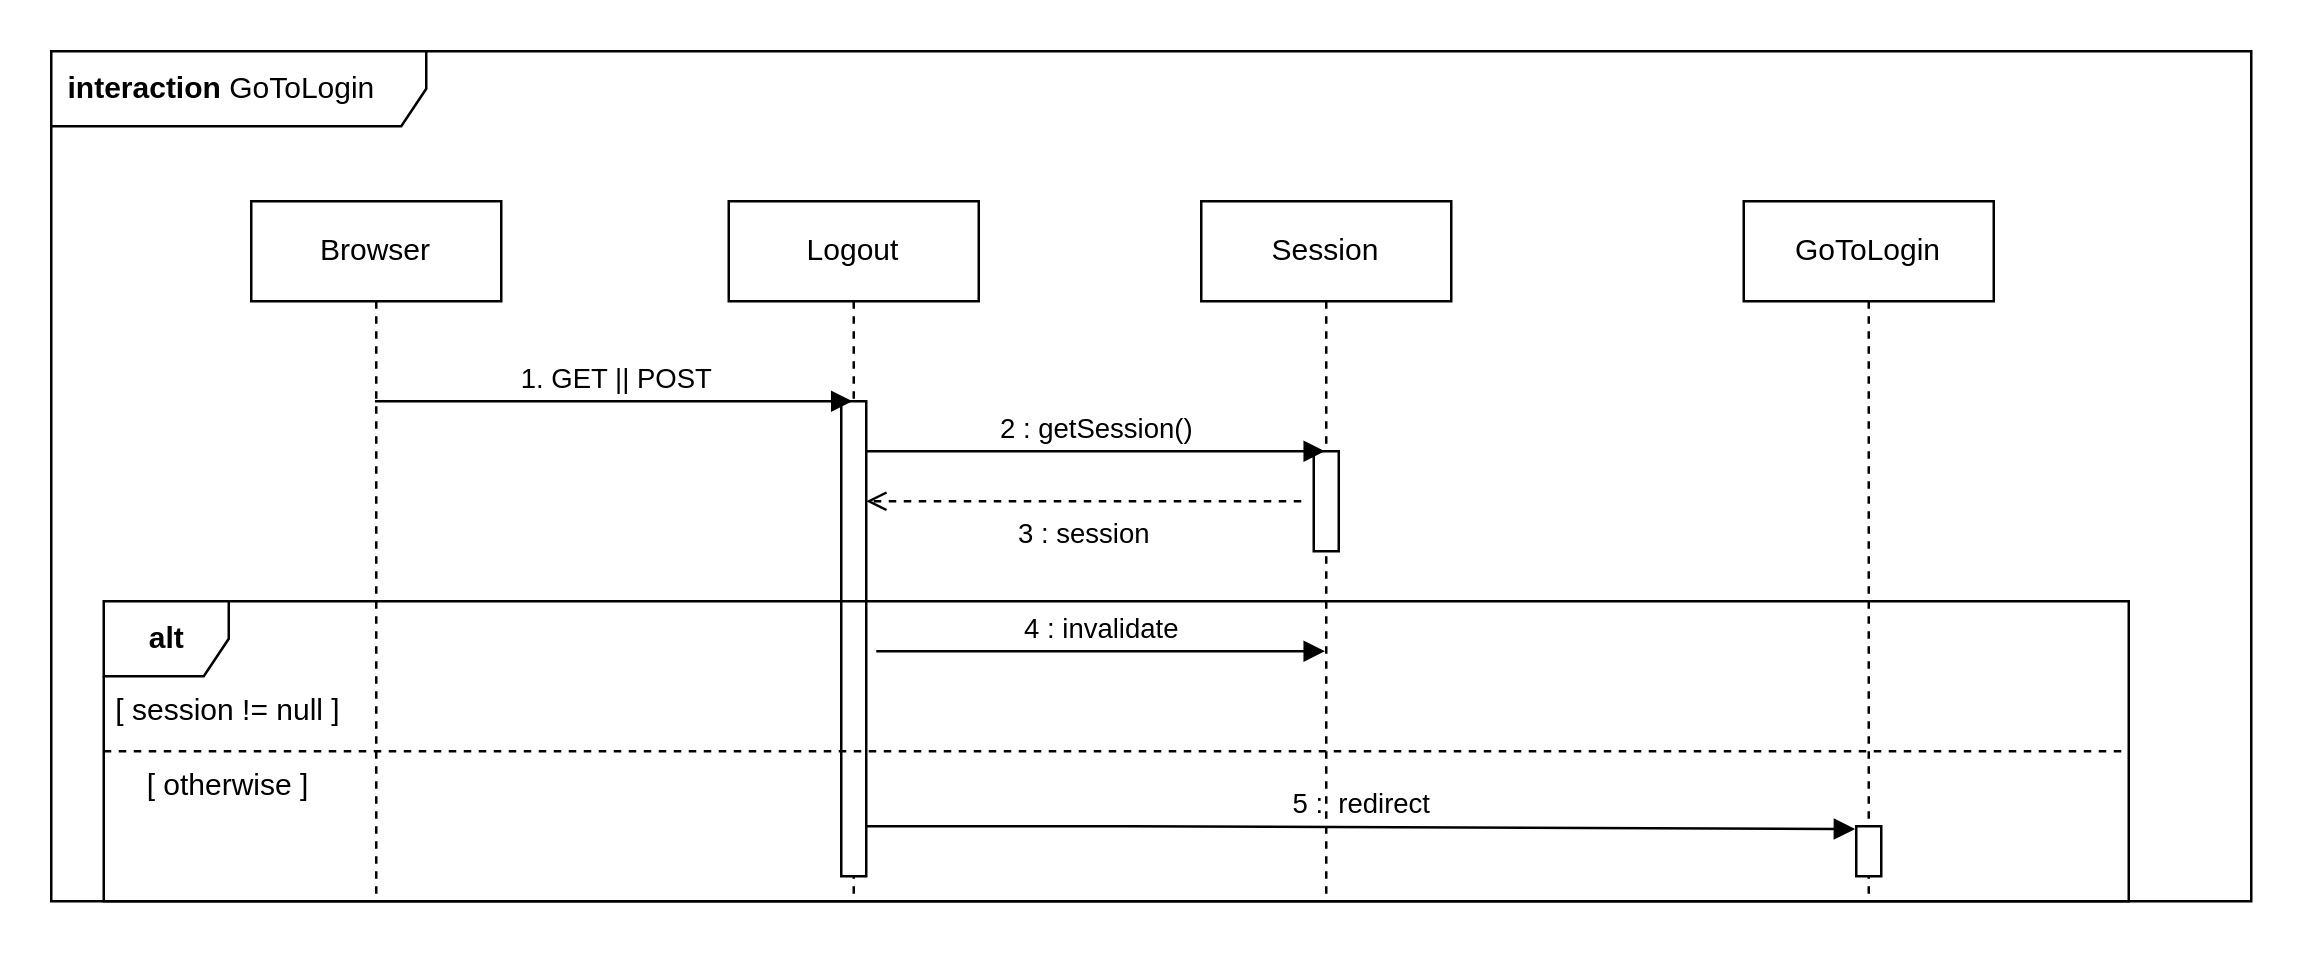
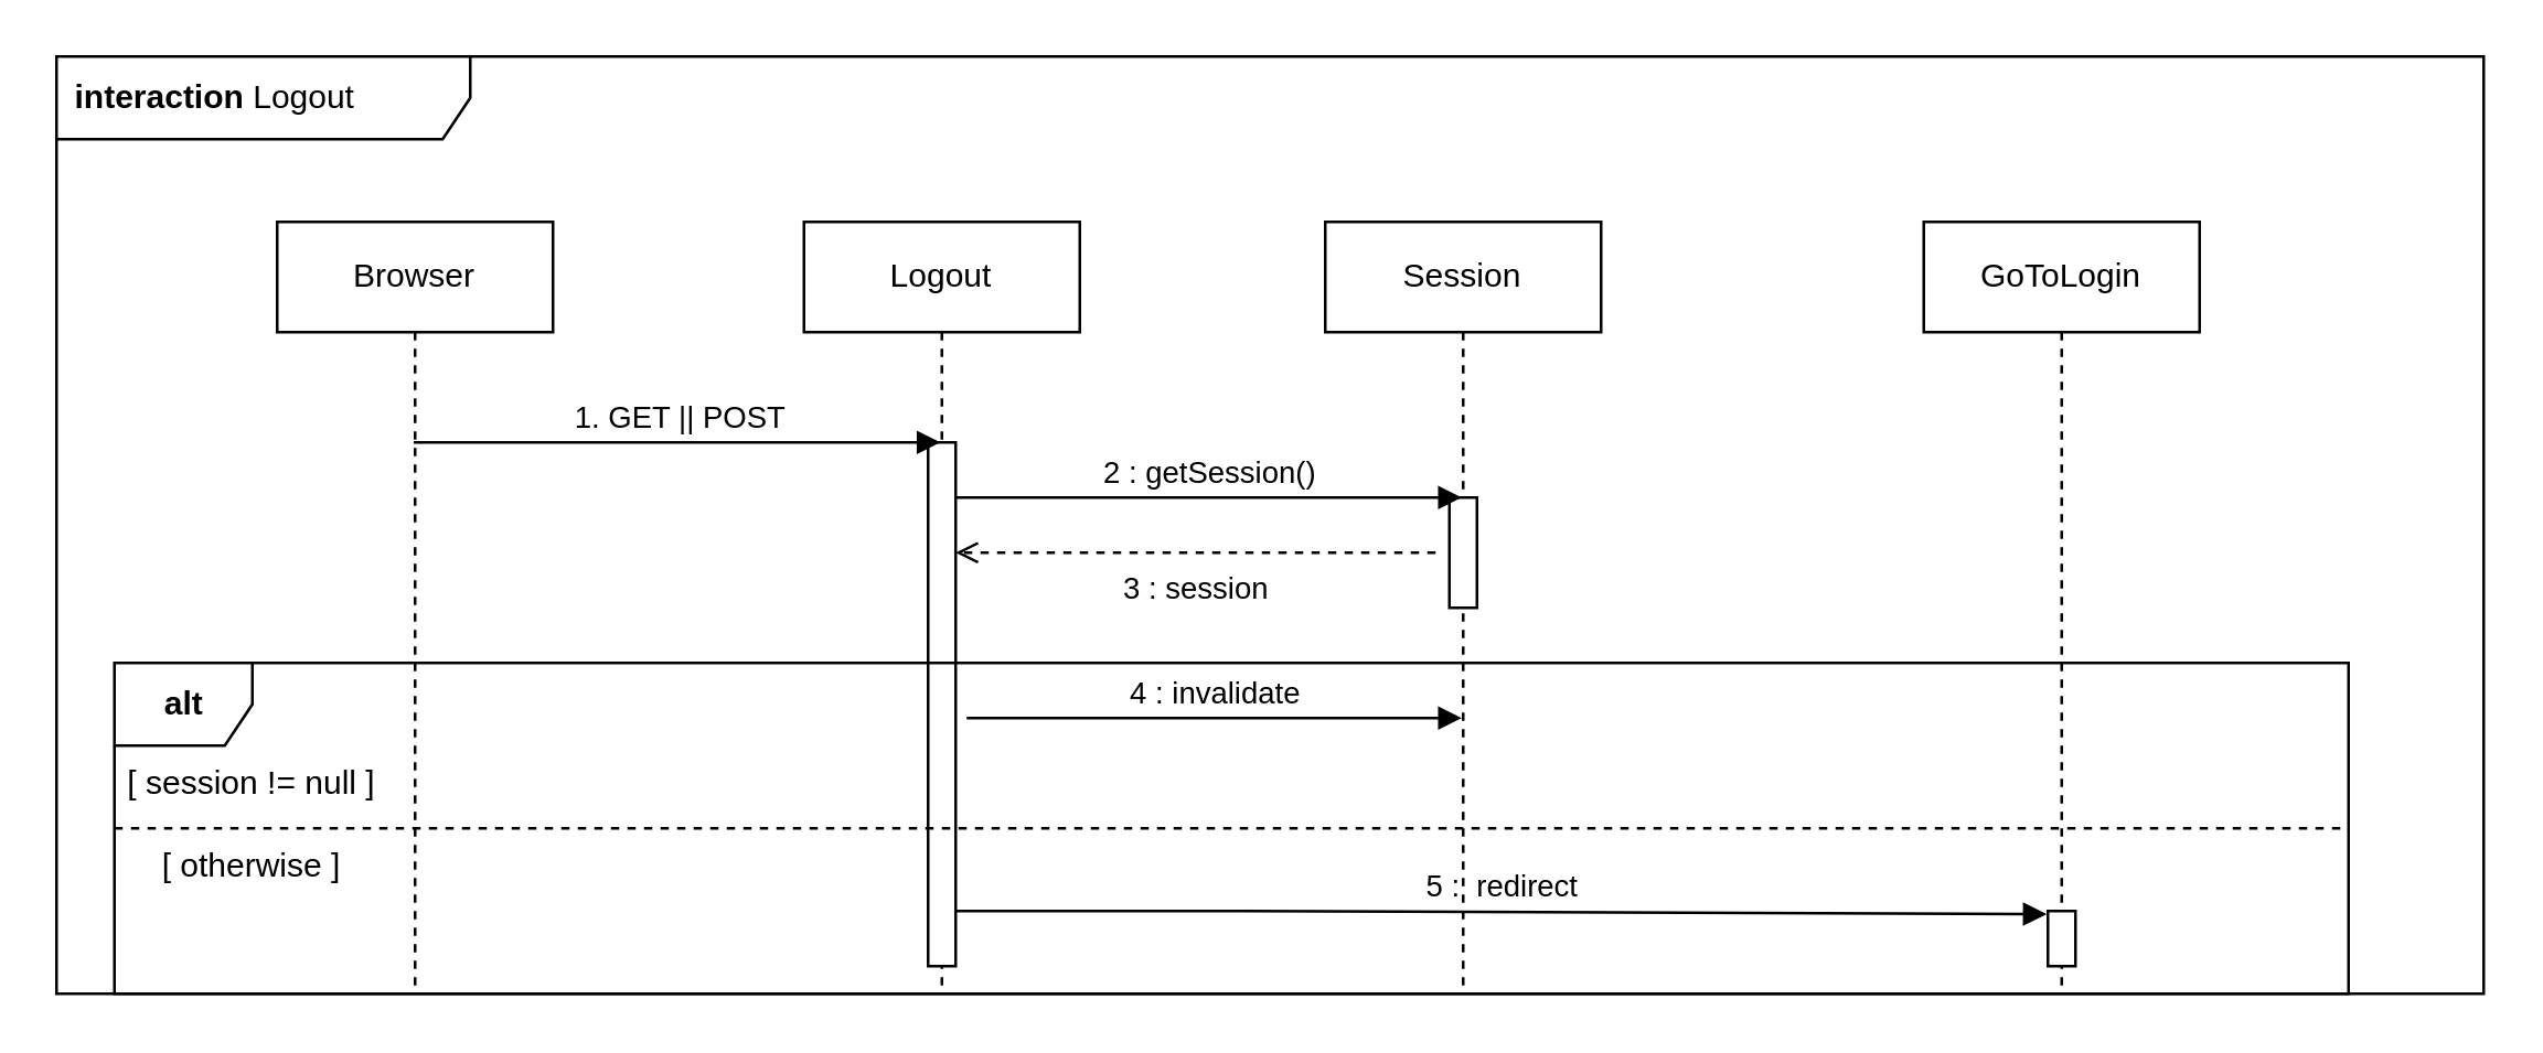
  <mxCell id="0" />
  <mxCell id="1" parent="0" />
- <mxCell id="2" value="&lt;b&gt;interaction&lt;/b&gt; GoToLogin" style="shape=umlFrame;whiteSpace=wrap;html=1;width=150;height=30;boundedLbl=1;verticalAlign=middle;align=left;spacingLeft=5;" parent="1" vertex="1"><mxGeometry x="20" y="20" width="880" height="340" as="geometry" /></mxCell>
+ <mxCell id="2" value="&lt;b&gt;interaction&lt;/b&gt; Logout" style="shape=umlFrame;whiteSpace=wrap;html=1;width=150;height=30;boundedLbl=1;verticalAlign=middle;align=left;spacingLeft=5;" parent="1" vertex="1"><mxGeometry x="20" y="20" width="880" height="340" as="geometry" /></mxCell>
  <mxCell id="3" value="Browser" style="shape=umlLifeline;perimeter=lifelinePerimeter;whiteSpace=wrap;html=1;container=1;collapsible=0;recursiveResize=0;outlineConnect=0;" parent="1" vertex="1"><mxGeometry x="100" y="80" width="100" height="280" as="geometry" /></mxCell>
  <mxCell id="4" value="Logout" style="shape=umlLifeline;perimeter=lifelinePerimeter;whiteSpace=wrap;html=1;container=1;collapsible=0;recursiveResize=0;outlineConnect=0;" parent="1" vertex="1"><mxGeometry x="291" y="80" width="100" height="280" as="geometry" /></mxCell>
  <mxCell id="5" value="" style="html=1;points=[];perimeter=orthogonalPerimeter;" parent="4" vertex="1"><mxGeometry x="45" y="80" width="10" height="190" as="geometry" /></mxCell>
  <mxCell id="6" value="" style="html=1;verticalAlign=bottom;labelBackgroundColor=none;endArrow=none;endFill=1;rounded=0;" parent="4" source="4" target="5" edge="1"><mxGeometry width="160" relative="1" as="geometry"><mxPoint x="48.167" y="110" as="sourcePoint" /><mxPoint x="455.5" y="110" as="targetPoint" /><Array as="points" /></mxGeometry></mxCell>
  <mxCell id="7" value="Session" style="shape=umlLifeline;perimeter=lifelinePerimeter;whiteSpace=wrap;html=1;container=1;collapsible=0;recursiveResize=0;outlineConnect=0;" parent="1" vertex="1"><mxGeometry x="480" y="80" width="100" height="280" as="geometry" /></mxCell>
  <mxCell id="8" value="" style="html=1;points=[];perimeter=orthogonalPerimeter;" parent="7" vertex="1"><mxGeometry x="45" y="100" width="10" height="40" as="geometry" /></mxCell>
  <mxCell id="9" value="&lt;b&gt;alt&lt;/b&gt;" style="shape=umlFrame;tabPosition=left;html=1;boundedLbl=1;labelInHeader=1;width=50;height=30;" parent="1" vertex="1"><mxGeometry x="41" y="240" width="810" height="120" as="geometry" /></mxCell>
  <mxCell id="10" value="[ session != null ]" style="text;align=center;" parent="9" vertex="1"><mxGeometry width="100" height="20" relative="1" as="geometry"><mxPoint y="30" as="offset" /></mxGeometry></mxCell>
  <mxCell id="11" value="[ otherwise ]" style="text;align=center;" vertex="1" parent="9"><mxGeometry y="60" width="100" height="20" as="geometry" /></mxCell>
  <mxCell id="12" value="1. GET || POST" style="html=1;verticalAlign=bottom;labelBackgroundColor=none;endArrow=block;endFill=1;rounded=0;" parent="1" source="3" target="4" edge="1"><mxGeometry width="160" relative="1" as="geometry"><mxPoint x="370" y="270" as="sourcePoint" /><mxPoint x="530" y="270" as="targetPoint" /><Array as="points"><mxPoint x="230" y="160" /></Array></mxGeometry></mxCell>
  <mxCell id="13" value="2 : getSession()" style="html=1;verticalAlign=bottom;labelBackgroundColor=none;endArrow=block;endFill=1;rounded=0;startArrow=none;" parent="1" source="5" target="7" edge="1"><mxGeometry width="160" relative="1" as="geometry"><mxPoint x="139.167" y="170" as="sourcePoint" /><mxPoint x="349.5" y="170" as="targetPoint" /><Array as="points"><mxPoint x="440" y="180" /></Array></mxGeometry></mxCell>
  <mxCell id="14" value="&lt;div&gt;3 : session&lt;/div&gt;" style="html=1;verticalAlign=top;labelBackgroundColor=none;endArrow=open;endFill=0;dashed=1;rounded=0;" parent="1" target="5" edge="1"><mxGeometry width="160" relative="1" as="geometry"><mxPoint x="520" y="200" as="sourcePoint" /><mxPoint x="500" y="110" as="targetPoint" /><Array as="points"><mxPoint x="430" y="200" /></Array></mxGeometry></mxCell>
  <mxCell id="15" value="4 : invalidate" style="html=1;verticalAlign=bottom;labelBackgroundColor=none;endArrow=block;endFill=1;rounded=0;" parent="1" target="7" edge="1"><mxGeometry width="160" relative="1" as="geometry"><mxPoint x="350" y="260" as="sourcePoint" /><mxPoint x="506" y="289.33" as="targetPoint" /><Array as="points"><mxPoint x="440" y="260" /></Array></mxGeometry></mxCell>
  <mxCell id="16" value="GoToLogin" style="shape=umlLifeline;perimeter=lifelinePerimeter;whiteSpace=wrap;html=1;container=1;collapsible=0;recursiveResize=0;outlineConnect=0;" parent="1" vertex="1"><mxGeometry x="697" y="80" width="100" height="280" as="geometry" /></mxCell>
  <mxCell id="17" value="" style="html=1;points=[];perimeter=orthogonalPerimeter;" parent="16" vertex="1"><mxGeometry x="45" y="250" width="10" height="20" as="geometry" /></mxCell>
  <mxCell id="18" value="5 :&amp;nbsp; redirect" style="html=1;verticalAlign=bottom;labelBackgroundColor=none;endArrow=block;endFill=1;rounded=0;entryX=-0.044;entryY=0.056;entryDx=0;entryDy=0;entryPerimeter=0;" parent="1" source="5" target="17" edge="1"><mxGeometry width="160" relative="1" as="geometry"><mxPoint x="350" y="270" as="sourcePoint" /><mxPoint x="710" y="330" as="targetPoint" /><Array as="points"><mxPoint x="450" y="330" /></Array></mxGeometry></mxCell>
  <mxCell id="19" value="" style="endArrow=none;dashed=1;html=1;rounded=0;exitX=0;exitY=0.5;exitDx=0;exitDy=0;exitPerimeter=0;entryX=1;entryY=0.5;entryDx=0;entryDy=0;entryPerimeter=0;" edge="1" parent="1" source="9" target="9"><mxGeometry width="50" height="50" relative="1" as="geometry"><mxPoint x="430" y="220" as="sourcePoint" /><mxPoint x="480" y="170" as="targetPoint" /></mxGeometry></mxCell>
